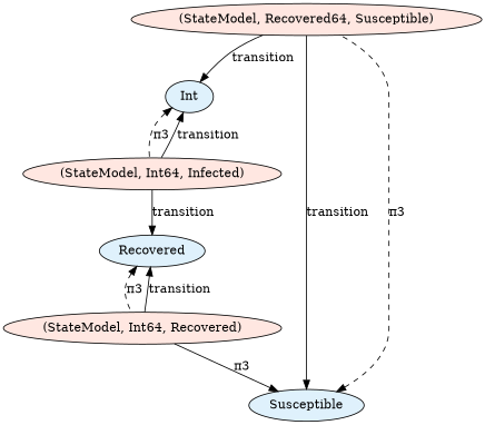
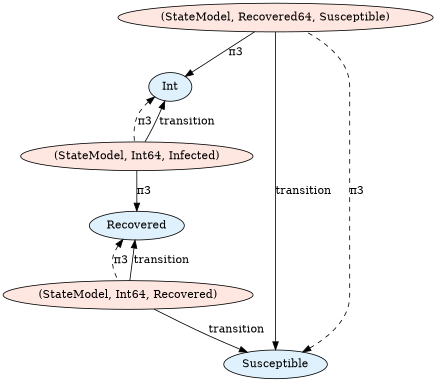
  digraph {
    node [fillcolor="#FFE7E1" style=filled]
    n1 [label="(StateModel, Recovered64, Susceptible)"]
    n2 [fillcolor="#DFF1FC" label=Int]
    n3 [fillcolor="#DFF1FC" label=Susceptible]
    n4 [label="(StateModel, Int64, Infected)"]
    n5 [label="(StateModel, Int64, Recovered)"]
    n6 [fillcolor="#DFF1FC" label=Recovered]
-   n1 -> n2 [label=transition]
+   n1 -> n2 [label="π3"]
    n1 -> n3 [label=transition]
    n2 -> n4 [dir=back label="π3" style=dashed]
    n3 -> n1 [dir=back label="π3" style=dashed]
    n4 -> n2 [label=transition]
-   n4 -> n6 [label=transition]
-   n5 -> n3 [label="π3"]
+   n4 -> n6 [label="π3"]
+   n5 -> n3 [label=transition]
    n5 -> n6 [label=transition]
    n6 -> n5 [dir=back label="π3" style=dashed]
  }
